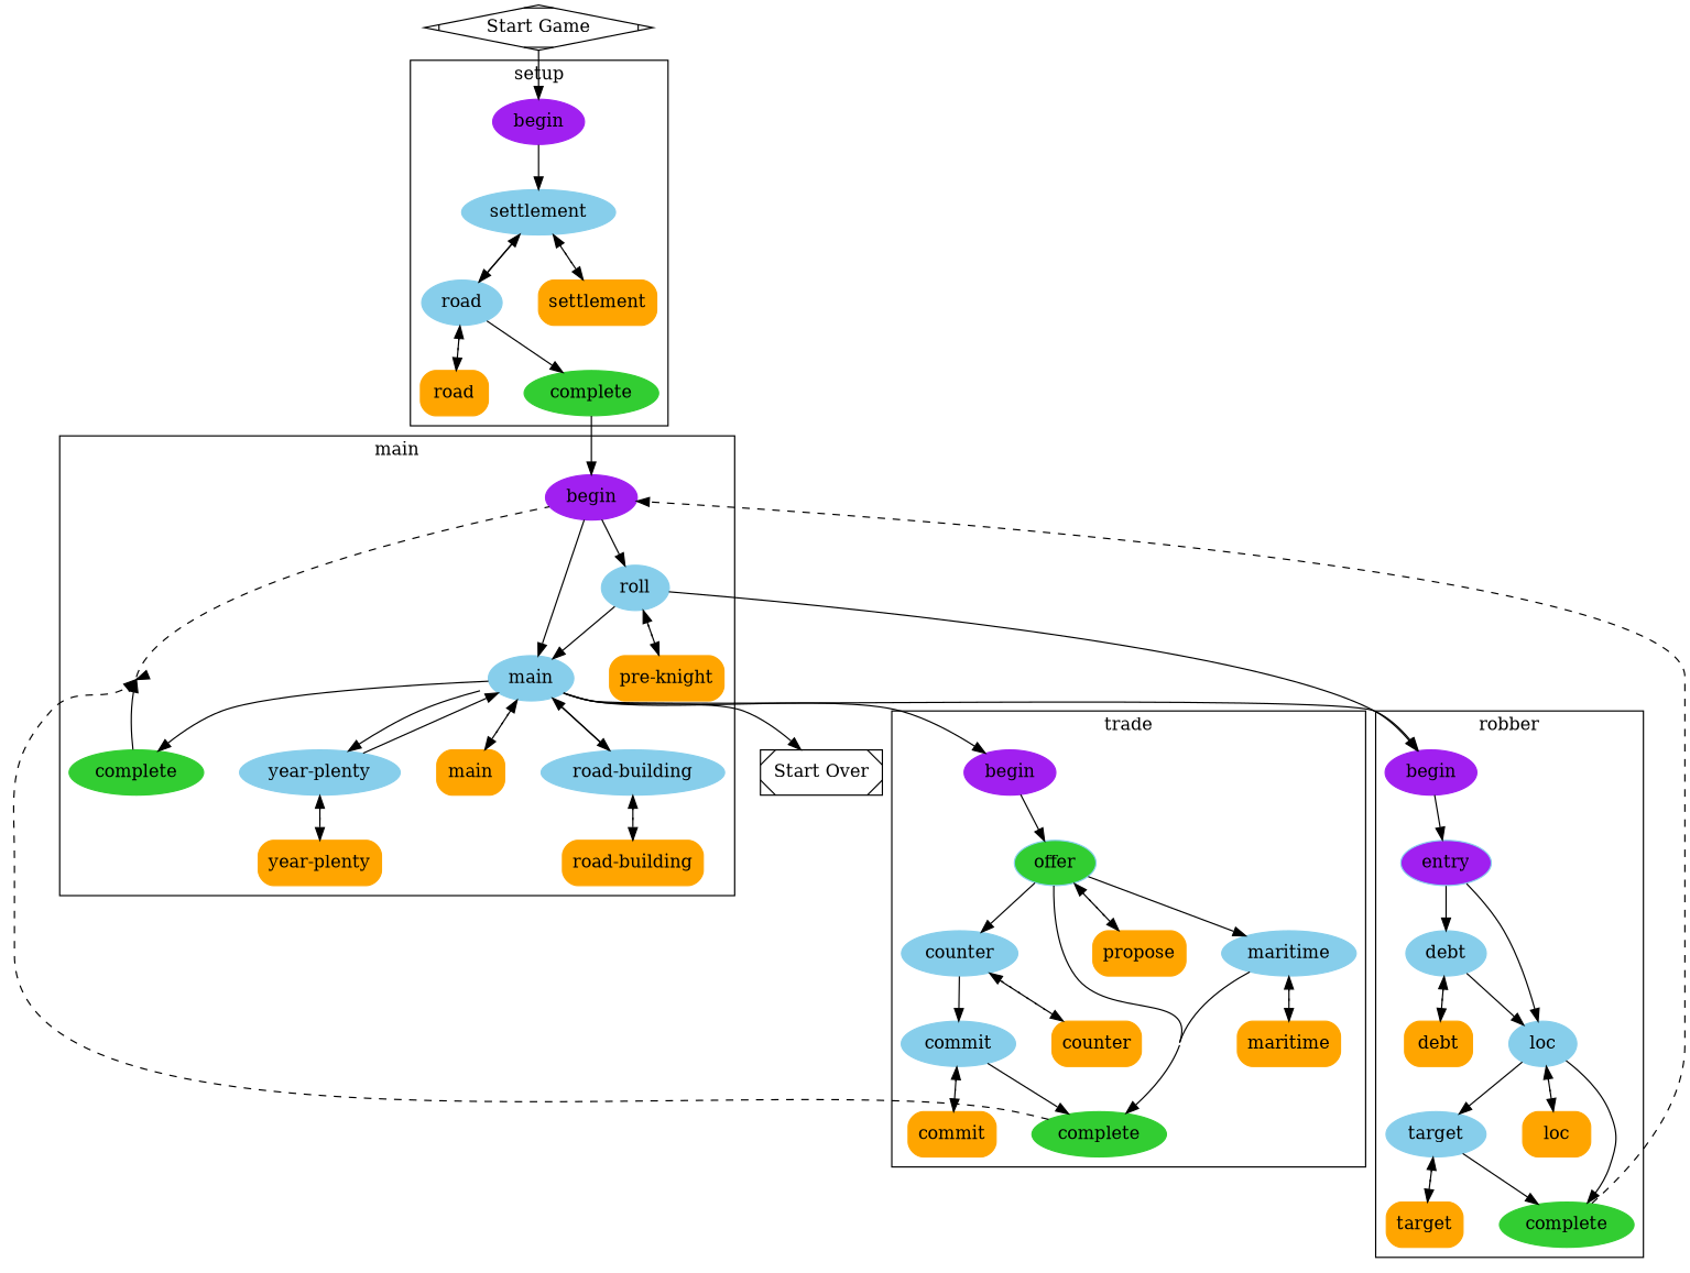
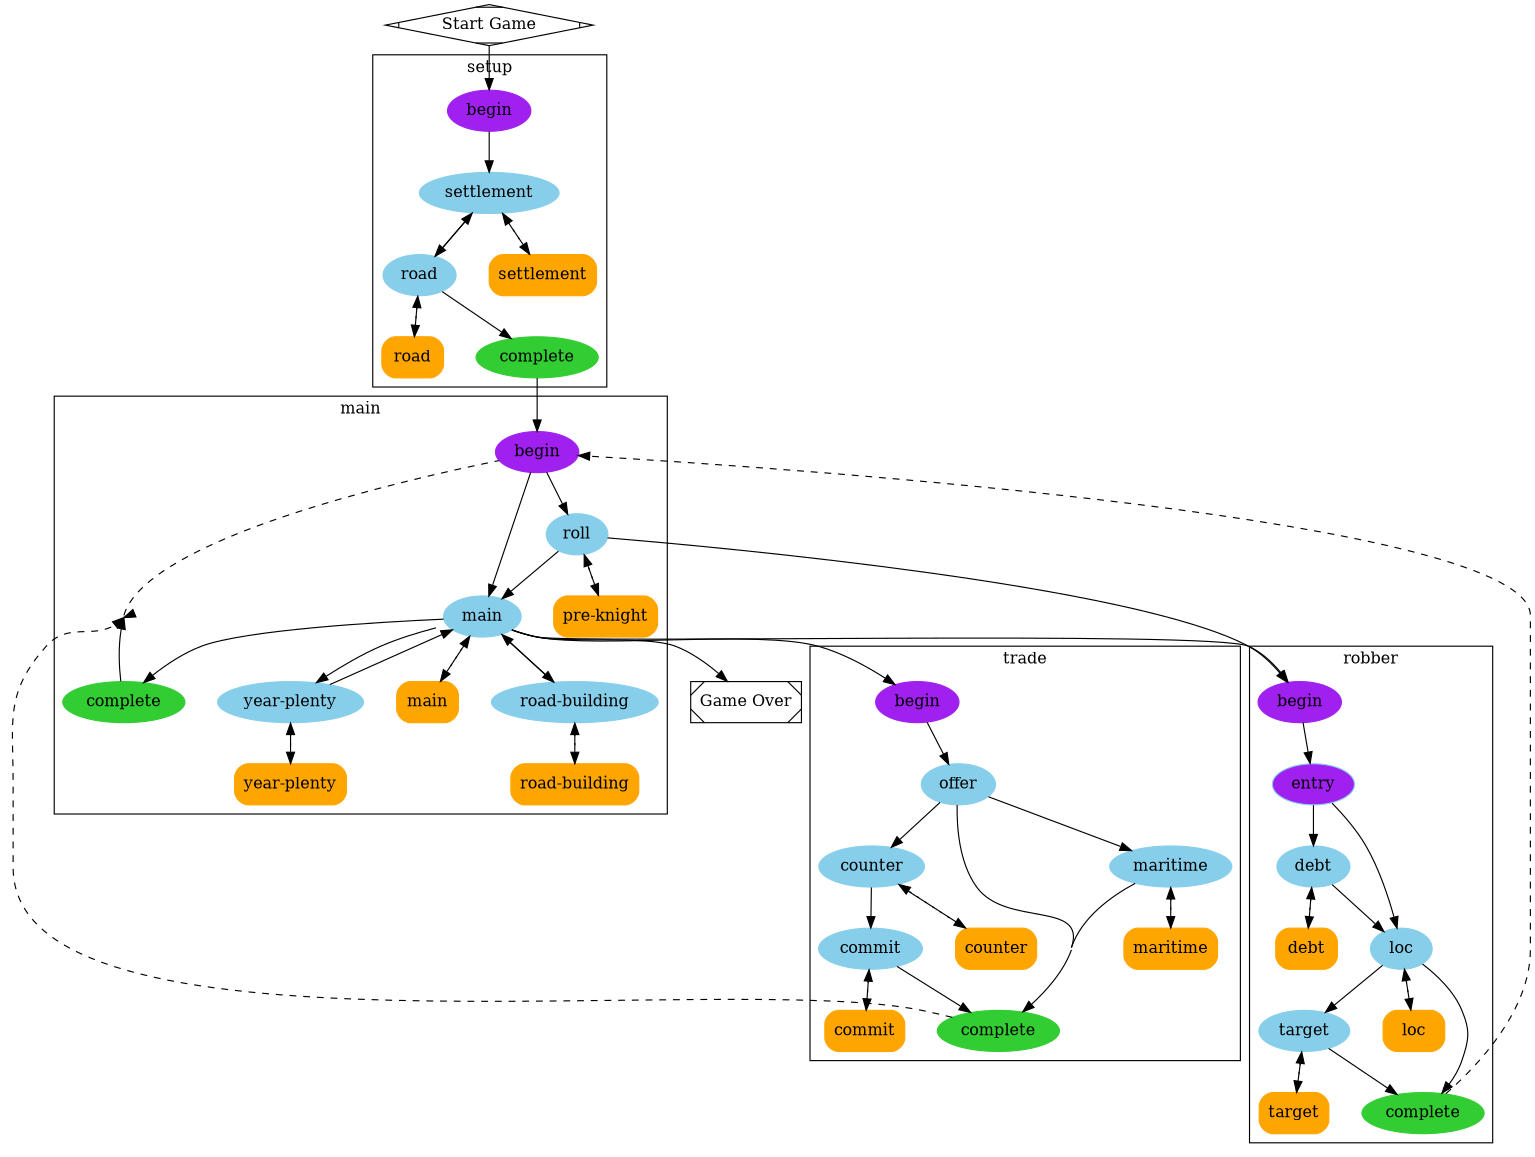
  digraph {
    compound=true
    concentrate=true
    newrank=true
    nodesep=0.4
    splines=true
    node [color=skyblue style=filled]
    n1 [color=purple label=begin]
    n2 [label=settlement]
    n3 [label=road]
    n4 [color=orange label=settlement shape=rect style="rounded,filled"]
    n5 [color=orange label=road shape=rect style="rounded,filled"]
    n6 [color=limegreen label=complete]
    n7 [color=purple label=begin]
    n8 [label=roll]
    n9 [label=main]
    n10 [label="road-building"]
    n11 [label="year-plenty"]
    n12 [color=orange label="pre-knight" shape=rect style="rounded,filled"]
    n13 [color=orange label=main shape=rect style="rounded,filled"]
    n14 [color=orange label="road-building" shape=rect style="rounded,filled"]
    n15 [color=orange label="year-plenty" shape=rect style="rounded,filled"]
    n16 [color=limegreen label=complete]
    n17 [color=purple label=begin]
-   n18 [label=offer fillcolor=limegreen]
+   n18 [label=offer]
    n19 [label=counter]
    n20 [label=commit]
    n21 [label=maritime]
-   n22 [color=orange label=propose shape=rect style="rounded,filled"]
    n23 [color=orange label=counter shape=rect style="rounded,filled"]
    n24 [color=orange label=commit shape=rect style="rounded,filled"]
    n25 [color=orange label=maritime shape=rect style="rounded,filled"]
    n26 [color=limegreen label=complete]
    n27 [color=purple label=begin]
    n28 [fillcolor=purple label=entry]
    n29 [label=debt]
    n30 [label=loc]
    n31 [label=target]
    n32 [color=orange label=debt shape=rect style="rounded,filled"]
    n33 [color=orange label=loc shape=rect style="rounded,filled"]
    n34 [color=orange label=target shape=rect style="rounded,filled"]
    n35 [color=limegreen label=complete]
-   n36 [label="Start Over" shape=rect style=diagonals color=""]
+   n36 [label="Game Over" shape=rect style=diagonals color=""]
    n37 [label="Start Game" shape=diamond style=diagonals color=""]
    subgraph cluster_1 {
      label=setup
      n1
      n2
      n3
      n4
      n5
      n6
    }
    subgraph cluster_2 {
      label=main
      n7
      n8
      n9
      n10
      n11
      n12
      n13
      n14
      n15
      n16
    }
    subgraph cluster_3 {
      label=trade
      n17
      n18
      n19
      n20
      n21
-     n22
      n23
      n24
      n25
      n26
    }
    subgraph cluster_4 {
      label=robber
      n27
      n28
      n29
      n30
      n31
      n32
      n33
      n34
      n35
    }
    n1 -> n2
    n2 -> n3
    n2 -> n4
    n3 -> n2
    n3 -> n5
    n3 -> n6
    n4 -> n2 [style=dotted]
    n5 -> n3 [style=dotted]
    n6 -> n7
    n7 -> n8
    n7 -> n9
    n8 -> n9
    n8 -> n12
    n8 -> n27
    n9 -> n10
    n9 -> n11
    n9 -> n13
    n9 -> n16
    n9 -> n17
    n9 -> n27
    n9 -> n36
    n10 -> n9
    n10 -> n14
    n11 -> n9
    n11 -> n15
    n12 -> n8 [style=dotted]
    n13 -> n9 [style=dotted]
    n14 -> n10 [style=dotted]
    n15 -> n11 [style=dotted]
    n16 -> n7
    n17 -> n18
    n18 -> n19
    n18 -> n21
-   n18 -> n22
    n18 -> n26
    n19 -> n20
    n19 -> n23
    n20 -> n24
    n20 -> n26
    n21 -> n25
    n21 -> n26
-   n22 -> n18 [style=dotted]
    n23 -> n19 [style=dotted]
    n24 -> n20 [style=dotted]
    n25 -> n21 [style=dotted]
    n26 -> n7 [style=dashed]
    n27 -> n28
    n28 -> n29
    n28 -> n30
    n29 -> n30
    n29 -> n32
    n30 -> n31
    n30 -> n33
    n30 -> n35
    n31 -> n34
    n31 -> n35
    n32 -> n29 [style=dotted]
    n33 -> n30 [style=dotted]
    n34 -> n31 [style=dotted]
    n35 -> n7 [style=dashed]
    n37 -> n1
  }
